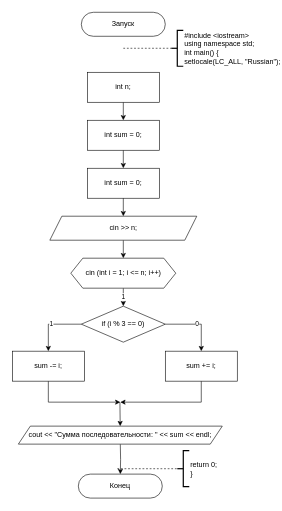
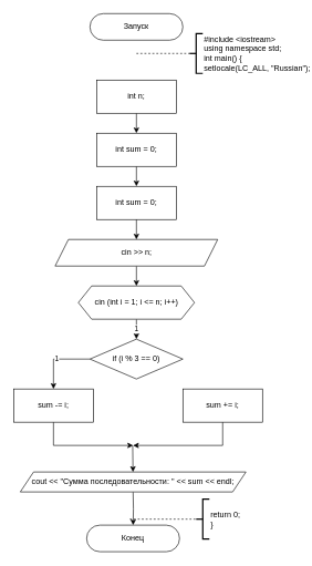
  <mxCell id="0" />
  <mxCell id="1" parent="0" />
  <mxCell id="2" value="Запуск" style="rounded=1;whiteSpace=wrap;html=1;arcSize=50;" parent="1" vertex="1"><mxGeometry x="135" y="20" width="140" height="40" as="geometry" /></mxCell>
  <mxCell id="3" style="edgeStyle=none;html=1;" parent="1" source="4" edge="1"><mxGeometry relative="1" as="geometry"><mxPoint x="205" y="200" as="targetPoint" /></mxGeometry></mxCell>
  <mxCell id="4" value="int n;" style="rounded=0;whiteSpace=wrap;html=1;" parent="1" vertex="1"><mxGeometry x="145" y="120" width="120" height="50" as="geometry" /></mxCell>
  <mxCell id="5" value="#include &amp;lt;iostream&amp;gt;&lt;br&gt;using namespace std;&lt;br&gt;int main() {&lt;br&gt;setlocale(LC_ALL, &quot;Russian&quot;);" style="strokeWidth=2;html=1;shape=mxgraph.flowchart.annotation_2;align=left;labelPosition=right;pointerEvents=1;" parent="1" vertex="1"><mxGeometry x="285" y="50" width="20" height="60" as="geometry" /></mxCell>
  <mxCell id="6" value="" style="endArrow=none;dashed=1;html=1;entryX=0;entryY=0.5;entryDx=0;entryDy=0;entryPerimeter=0;" parent="1" target="5" edge="1"><mxGeometry width="50" height="50" relative="1" as="geometry"><mxPoint x="205" y="80" as="sourcePoint" /><mxPoint x="295" y="70" as="targetPoint" /></mxGeometry></mxCell>
  <mxCell id="7" value="Конец" style="rounded=1;whiteSpace=wrap;html=1;arcSize=50;" parent="1" vertex="1"><mxGeometry x="130" y="790" width="140" height="40" as="geometry" /></mxCell>
  <mxCell id="8" value="return 0;&lt;br&gt;}" style="strokeWidth=2;html=1;shape=mxgraph.flowchart.annotation_2;align=left;labelPosition=right;pointerEvents=1;" parent="1" vertex="1"><mxGeometry x="295" y="751" width="20" height="60" as="geometry" /></mxCell>
  <mxCell id="9" value="" style="endArrow=none;dashed=1;html=1;entryX=0;entryY=0.5;entryDx=0;entryDy=0;entryPerimeter=0;" parent="1" edge="1"><mxGeometry width="50" height="50" relative="1" as="geometry"><mxPoint x="195" y="781" as="sourcePoint" /><mxPoint x="295" y="781" as="targetPoint" /></mxGeometry></mxCell>
  <mxCell id="10" style="edgeStyle=orthogonalEdgeStyle;rounded=0;html=1;entryX=0.5;entryY=0;entryDx=0;entryDy=0;" parent="1" target="7" edge="1"><mxGeometry relative="1" as="geometry"><mxPoint x="200" y="740" as="sourcePoint" /></mxGeometry></mxCell>
  <mxCell id="11" style="edgeStyle=none;html=1;" parent="1" source="12" edge="1"><mxGeometry relative="1" as="geometry"><mxPoint x="205" y="280" as="targetPoint" /></mxGeometry></mxCell>
  <mxCell id="12" value="int sum = 0;" style="rounded=0;whiteSpace=wrap;html=1;" parent="1" vertex="1"><mxGeometry x="145" y="200" width="120" height="50" as="geometry" /></mxCell>
  <mxCell id="13" value="" style="edgeStyle=none;html=1;" parent="1" target="15" edge="1"><mxGeometry relative="1" as="geometry"><mxPoint x="205" y="320" as="sourcePoint" /></mxGeometry></mxCell>
  <mxCell id="14" value="" style="edgeStyle=none;html=1;rounded=0;" parent="1" source="15" target="18" edge="1"><mxGeometry relative="1" as="geometry" /></mxCell>
  <mxCell id="15" value="cin &amp;gt;&amp;gt; n;" style="shape=parallelogram;perimeter=parallelogramPerimeter;whiteSpace=wrap;html=1;fixedSize=1;" parent="1" vertex="1"><mxGeometry x="82.5" y="360" width="245" height="40" as="geometry" /></mxCell>
  <mxCell id="16" value="int sum = 0;" style="rounded=0;whiteSpace=wrap;html=1;" parent="1" vertex="1"><mxGeometry x="145" y="280" width="120" height="50" as="geometry" /></mxCell>
  <mxCell id="17" value="1" style="edgeStyle=orthogonalEdgeStyle;rounded=0;html=1;" parent="1" source="18" target="21" edge="1"><mxGeometry relative="1" as="geometry" /></mxCell>
  <mxCell id="18" value="cin (int i = 1; i &lt;= n; i++)" style="shape=hexagon;perimeter=hexagonPerimeter2;whiteSpace=wrap;html=1;fixedSize=1;" parent="1" vertex="1"><mxGeometry x="117.5" y="430" width="175" height="50" as="geometry" /></mxCell>
  <mxCell id="19" value="1" style="edgeStyle=orthogonalEdgeStyle;rounded=0;html=1;" parent="1" source="21" target="23" edge="1"><mxGeometry relative="1" as="geometry"><Array as="points"><mxPoint x="80" y="540" /></Array></mxGeometry></mxCell>
- <mxCell id="20" value="0" style="edgeStyle=orthogonalEdgeStyle;rounded=0;html=1;" parent="1" source="21" target="25" edge="1"><mxGeometry relative="1" as="geometry"><Array as="points"><mxPoint x="335" y="540" /></Array></mxGeometry></mxCell>
  <mxCell id="21" value="if (i % 3 == 0)" style="rhombus;whiteSpace=wrap;html=1;" parent="1" vertex="1"><mxGeometry x="135" y="510" width="140" height="60" as="geometry" /></mxCell>
  <mxCell id="22" style="edgeStyle=orthogonalEdgeStyle;rounded=0;html=1;" parent="1" source="23" edge="1"><mxGeometry relative="1" as="geometry"><mxPoint x="200" y="670" as="targetPoint" /><Array as="points"><mxPoint x="80" y="670" /></Array></mxGeometry></mxCell>
  <mxCell id="23" value="sum -= i;" style="rounded=0;whiteSpace=wrap;html=1;" parent="1" vertex="1"><mxGeometry x="20" y="585" width="120" height="50" as="geometry" /></mxCell>
  <mxCell id="24" style="edgeStyle=orthogonalEdgeStyle;rounded=0;html=1;" parent="1" source="25" edge="1"><mxGeometry relative="1" as="geometry"><mxPoint x="200" y="670" as="targetPoint" /><Array as="points"><mxPoint x="335" y="670" /></Array></mxGeometry></mxCell>
  <mxCell id="25" value="sum += i;" style="rounded=0;whiteSpace=wrap;html=1;" parent="1" vertex="1"><mxGeometry x="275" y="585" width="120" height="50" as="geometry" /></mxCell>
  <mxCell id="26" value="cout &lt;&lt; &quot;Сумма последовательности: &quot; &lt;&lt; sum &lt;&lt; endl;" style="shape=parallelogram;perimeter=parallelogramPerimeter;whiteSpace=wrap;html=1;fixedSize=1;" parent="1" vertex="1"><mxGeometry x="30" y="710" width="340" height="30" as="geometry" /></mxCell>
  <mxCell id="27" value="" style="endArrow=classic;html=1;" parent="1" target="26" edge="1"><mxGeometry width="50" height="50" relative="1" as="geometry"><mxPoint x="199.37" y="670" as="sourcePoint" /><mxPoint x="224.37" y="590" as="targetPoint" /></mxGeometry></mxCell>
